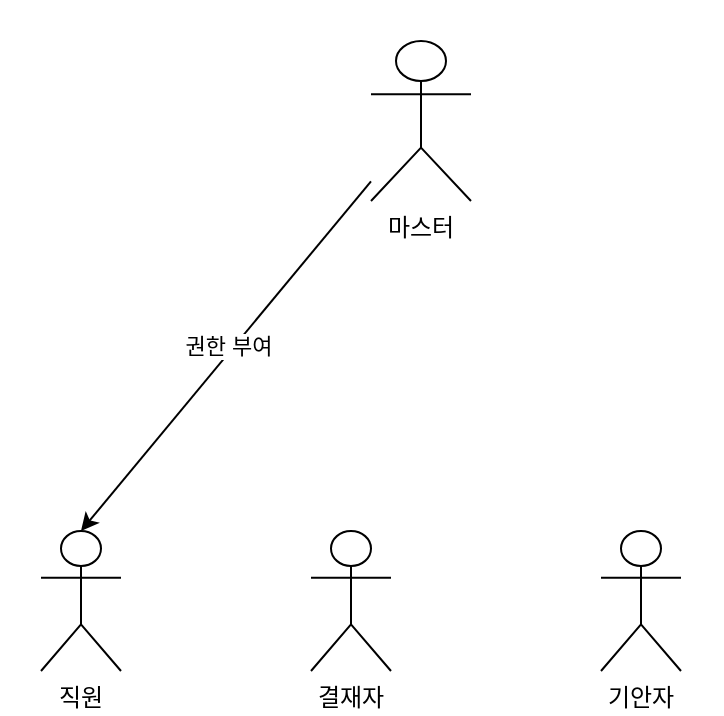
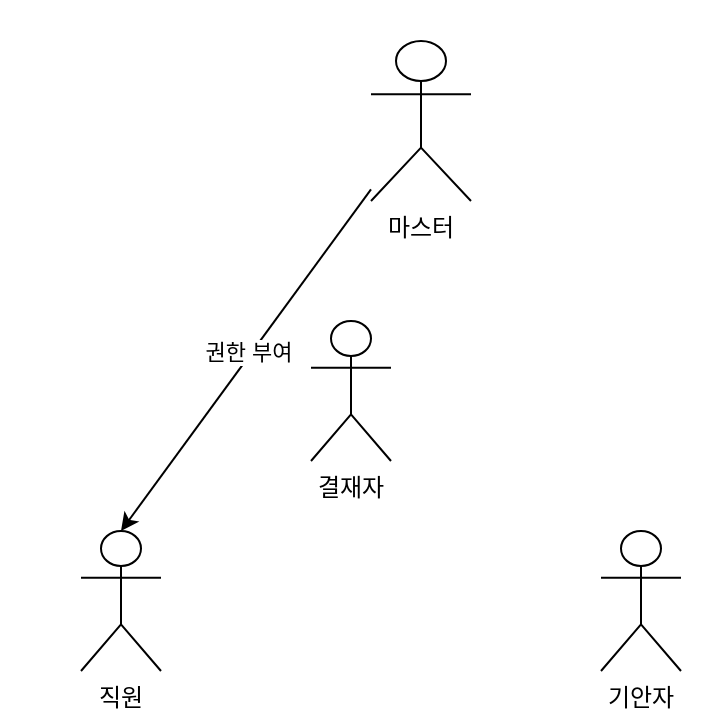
  <mxCell id="0" />
  <mxCell id="1" parent="0" />
  <mxCell id="2" value="마스터" style="shape=umlActor;verticalLabelPosition=bottom;verticalAlign=top;html=1;outlineConnect=0;" vertex="1" parent="1"><mxGeometry x="185" y="20" width="50" height="80" as="geometry" /></mxCell>
- <mxCell id="3" value="직원" style="shape=umlActor;verticalLabelPosition=bottom;verticalAlign=top;html=1;outlineConnect=0;" vertex="1" parent="1"><mxGeometry x="20" y="265" width="40" height="70" as="geometry" /></mxCell>
- <mxCell id="4" value="결재자" style="shape=umlActor;verticalLabelPosition=bottom;verticalAlign=top;html=1;outlineConnect=0;" vertex="1" parent="1"><mxGeometry x="155" y="265" width="40" height="70" as="geometry" /></mxCell>
+ <mxCell id="3" value="직원" style="shape=umlActor;verticalLabelPosition=bottom;verticalAlign=top;html=1;outlineConnect=0;" vertex="1" parent="1"><mxGeometry x="40" y="265" width="40" height="70" as="geometry" /></mxCell>
+ <mxCell id="4" value="결재자" style="shape=umlActor;verticalLabelPosition=bottom;verticalAlign=top;html=1;outlineConnect=0;" vertex="1" parent="1"><mxGeometry x="155" y="160" width="40" height="70" as="geometry" /></mxCell>
  <mxCell id="5" value="기안자" style="shape=umlActor;verticalLabelPosition=bottom;verticalAlign=top;html=1;outlineConnect=0;" vertex="1" parent="1"><mxGeometry x="300" y="265" width="40" height="70" as="geometry" /></mxCell>
  <mxCell id="6" value="" style="endArrow=classic;html=1;rounded=0;entryX=0.5;entryY=0;entryDx=0;entryDy=0;entryPerimeter=0;" edge="1" parent="1" source="2" target="3"><mxGeometry width="50" height="50" relative="1" as="geometry"><mxPoint x="60" y="165" as="sourcePoint" /><mxPoint x="110" y="115" as="targetPoint" /></mxGeometry></mxCell>
  <mxCell id="7" value="권한 부여" style="edgeLabel;html=1;align=center;verticalAlign=middle;resizable=0;points=[];" vertex="1" connectable="0" parent="6"><mxGeometry x="-0.039" y="-2" relative="1" as="geometry"><mxPoint as="offset" /></mxGeometry></mxCell>
